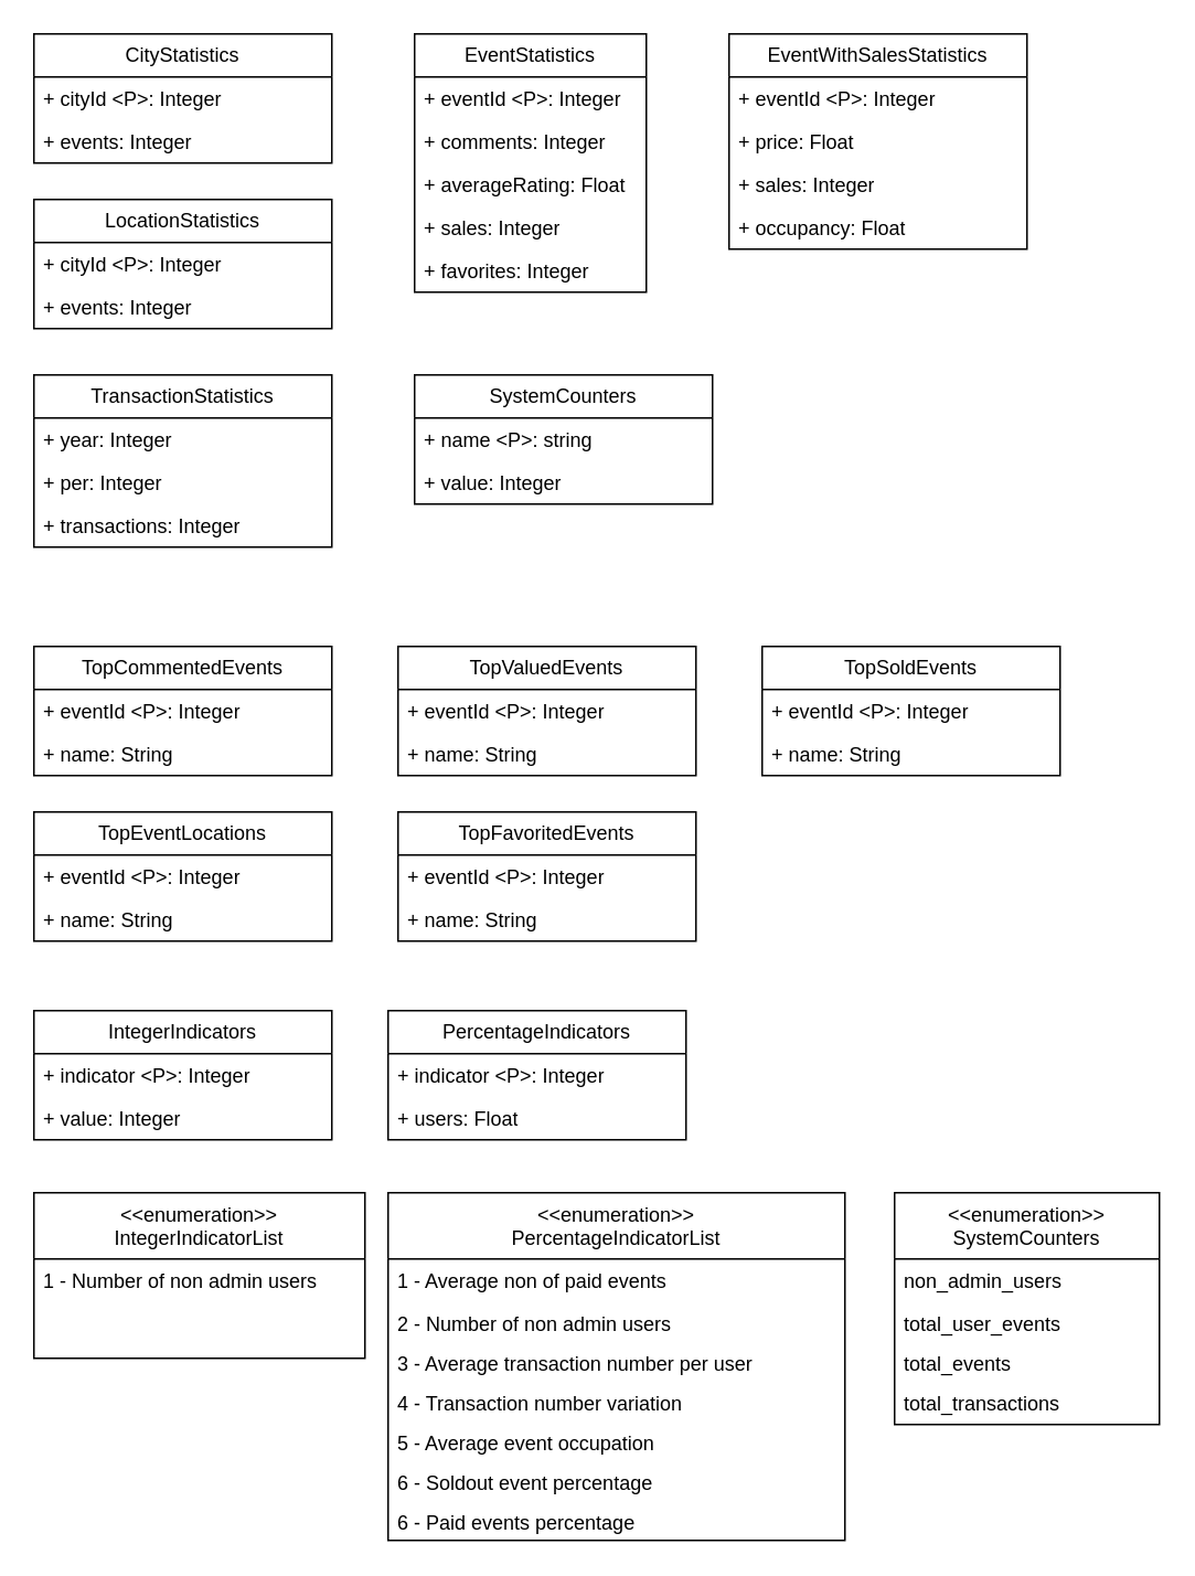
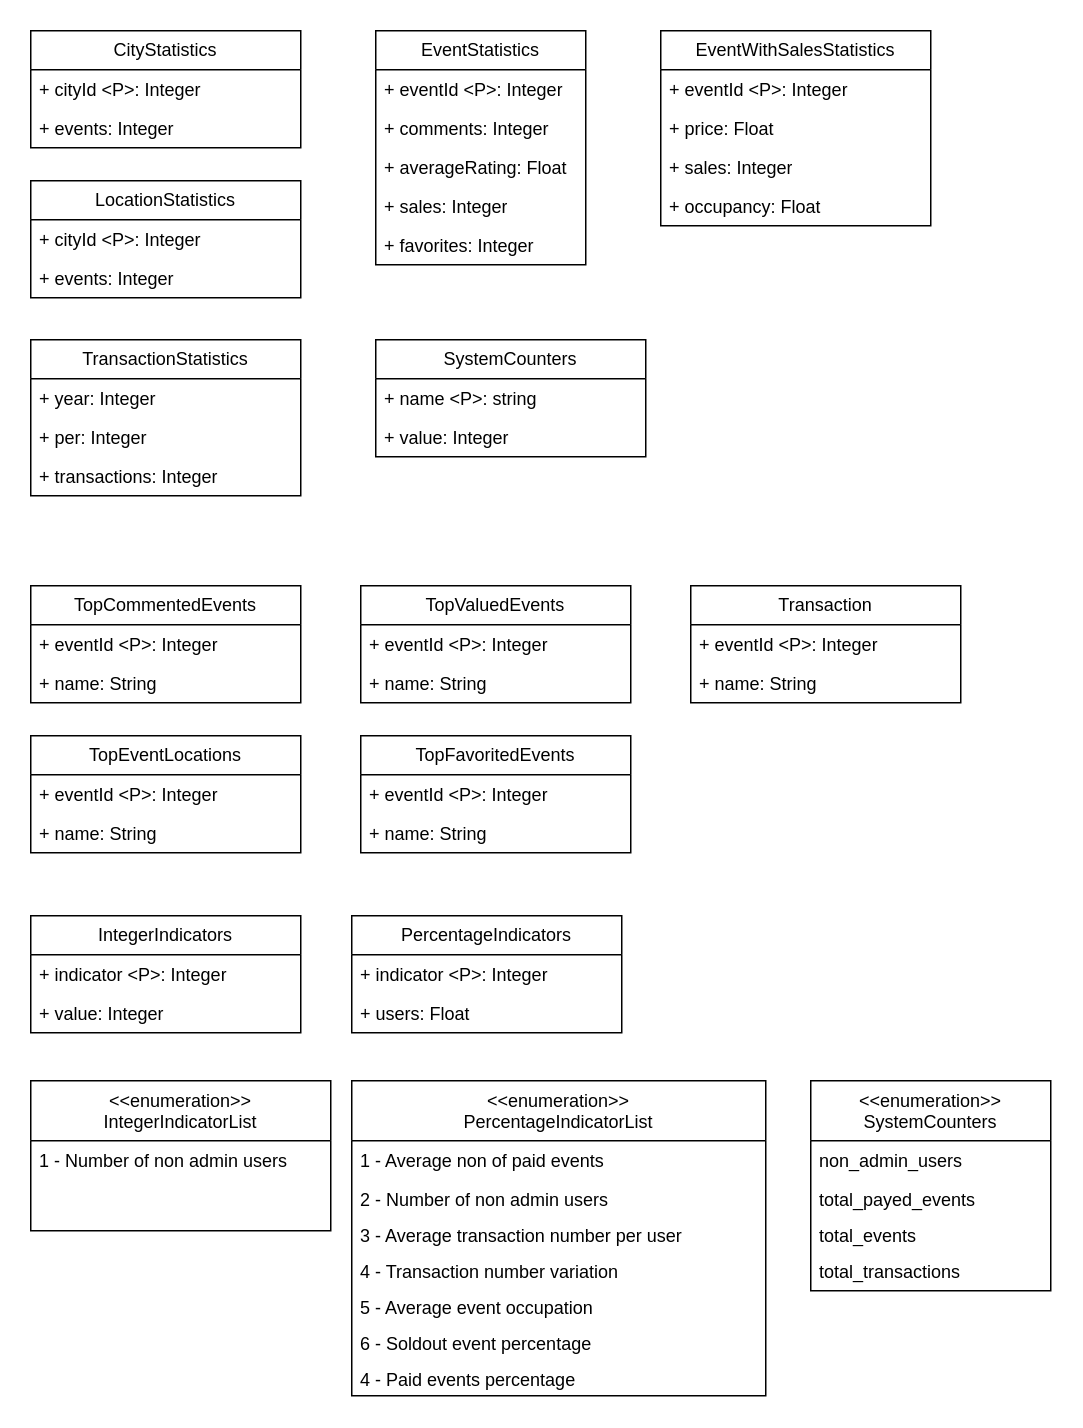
  <mxCell id="0" />
  <mxCell id="1" parent="0" />
  <mxCell id="2" value="EventStatistics" style="swimlane;fontStyle=0;childLayout=stackLayout;horizontal=1;startSize=26;fillColor=none;horizontalStack=0;resizeParent=1;resizeParentMax=0;resizeLast=0;collapsible=1;marginBottom=0;whiteSpace=wrap;html=1;" vertex="1" parent="1"><mxGeometry x="250" y="20" width="140" height="156" as="geometry" /></mxCell>
  <mxCell id="3" value="+ eventId &amp;lt;P&amp;gt;: Integer" style="text;strokeColor=none;fillColor=none;align=left;verticalAlign=top;spacingLeft=4;spacingRight=4;overflow=hidden;rotatable=0;points=[[0,0.5],[1,0.5]];portConstraint=eastwest;whiteSpace=wrap;html=1;" vertex="1" parent="2"><mxGeometry y="26" width="140" height="26" as="geometry" /></mxCell>
  <mxCell id="4" value="+ comments: Integer" style="text;strokeColor=none;fillColor=none;align=left;verticalAlign=top;spacingLeft=4;spacingRight=4;overflow=hidden;rotatable=0;points=[[0,0.5],[1,0.5]];portConstraint=eastwest;whiteSpace=wrap;html=1;" vertex="1" parent="2"><mxGeometry y="52" width="140" height="26" as="geometry" /></mxCell>
  <mxCell id="5" value="+ averageRating: Float" style="text;strokeColor=none;fillColor=none;align=left;verticalAlign=top;spacingLeft=4;spacingRight=4;overflow=hidden;rotatable=0;points=[[0,0.5],[1,0.5]];portConstraint=eastwest;whiteSpace=wrap;html=1;" vertex="1" parent="2"><mxGeometry y="78" width="140" height="26" as="geometry" /></mxCell>
  <mxCell id="6" value="+ sales: Integer" style="text;strokeColor=none;fillColor=none;align=left;verticalAlign=top;spacingLeft=4;spacingRight=4;overflow=hidden;rotatable=0;points=[[0,0.5],[1,0.5]];portConstraint=eastwest;whiteSpace=wrap;html=1;" vertex="1" parent="2"><mxGeometry y="104" width="140" height="26" as="geometry" /></mxCell>
  <mxCell id="7" value="+ favorites: Integer" style="text;strokeColor=none;fillColor=none;align=left;verticalAlign=top;spacingLeft=4;spacingRight=4;overflow=hidden;rotatable=0;points=[[0,0.5],[1,0.5]];portConstraint=eastwest;whiteSpace=wrap;html=1;" vertex="1" parent="2"><mxGeometry y="130" width="140" height="26" as="geometry" /></mxCell>
  <mxCell id="8" value="EventWithSalesStatistics" style="swimlane;fontStyle=0;childLayout=stackLayout;horizontal=1;startSize=26;fillColor=none;horizontalStack=0;resizeParent=1;resizeParentMax=0;resizeLast=0;collapsible=1;marginBottom=0;whiteSpace=wrap;html=1;" vertex="1" parent="1"><mxGeometry x="440" y="20" width="180" height="130" as="geometry" /></mxCell>
  <mxCell id="9" value="+ eventId &amp;lt;P&amp;gt;: Integer" style="text;strokeColor=none;fillColor=none;align=left;verticalAlign=top;spacingLeft=4;spacingRight=4;overflow=hidden;rotatable=0;points=[[0,0.5],[1,0.5]];portConstraint=eastwest;whiteSpace=wrap;html=1;" vertex="1" parent="8"><mxGeometry y="26" width="180" height="26" as="geometry" /></mxCell>
  <mxCell id="10" value="+ price: Float" style="text;strokeColor=none;fillColor=none;align=left;verticalAlign=top;spacingLeft=4;spacingRight=4;overflow=hidden;rotatable=0;points=[[0,0.5],[1,0.5]];portConstraint=eastwest;whiteSpace=wrap;html=1;" vertex="1" parent="8"><mxGeometry y="52" width="180" height="26" as="geometry" /></mxCell>
  <mxCell id="11" value="+ sales: Integer" style="text;strokeColor=none;fillColor=none;align=left;verticalAlign=top;spacingLeft=4;spacingRight=4;overflow=hidden;rotatable=0;points=[[0,0.5],[1,0.5]];portConstraint=eastwest;whiteSpace=wrap;html=1;" vertex="1" parent="8"><mxGeometry y="78" width="180" height="26" as="geometry" /></mxCell>
  <mxCell id="12" value="+ occupancy: Float" style="text;strokeColor=none;fillColor=none;align=left;verticalAlign=top;spacingLeft=4;spacingRight=4;overflow=hidden;rotatable=0;points=[[0,0.5],[1,0.5]];portConstraint=eastwest;whiteSpace=wrap;html=1;" vertex="1" parent="8"><mxGeometry y="104" width="180" height="26" as="geometry" /></mxCell>
  <mxCell id="13" value="CityStatistics" style="swimlane;fontStyle=0;childLayout=stackLayout;horizontal=1;startSize=26;fillColor=none;horizontalStack=0;resizeParent=1;resizeParentMax=0;resizeLast=0;collapsible=1;marginBottom=0;whiteSpace=wrap;html=1;" vertex="1" parent="1"><mxGeometry x="20" y="20" width="180" height="78" as="geometry" /></mxCell>
  <mxCell id="14" value="+ cityId &amp;lt;P&amp;gt;: Integer" style="text;strokeColor=none;fillColor=none;align=left;verticalAlign=top;spacingLeft=4;spacingRight=4;overflow=hidden;rotatable=0;points=[[0,0.5],[1,0.5]];portConstraint=eastwest;whiteSpace=wrap;html=1;" vertex="1" parent="13"><mxGeometry y="26" width="180" height="26" as="geometry" /></mxCell>
  <mxCell id="15" value="+ events: Integer" style="text;strokeColor=none;fillColor=none;align=left;verticalAlign=top;spacingLeft=4;spacingRight=4;overflow=hidden;rotatable=0;points=[[0,0.5],[1,0.5]];portConstraint=eastwest;whiteSpace=wrap;html=1;" vertex="1" parent="13"><mxGeometry y="52" width="180" height="26" as="geometry" /></mxCell>
  <mxCell id="16" value="LocationStatistics" style="swimlane;fontStyle=0;childLayout=stackLayout;horizontal=1;startSize=26;fillColor=none;horizontalStack=0;resizeParent=1;resizeParentMax=0;resizeLast=0;collapsible=1;marginBottom=0;whiteSpace=wrap;html=1;" vertex="1" parent="1"><mxGeometry x="20" y="120" width="180" height="78" as="geometry" /></mxCell>
  <mxCell id="17" value="+ cityId &amp;lt;P&amp;gt;: Integer" style="text;strokeColor=none;fillColor=none;align=left;verticalAlign=top;spacingLeft=4;spacingRight=4;overflow=hidden;rotatable=0;points=[[0,0.5],[1,0.5]];portConstraint=eastwest;whiteSpace=wrap;html=1;" vertex="1" parent="16"><mxGeometry y="26" width="180" height="26" as="geometry" /></mxCell>
  <mxCell id="18" value="+ events: Integer" style="text;strokeColor=none;fillColor=none;align=left;verticalAlign=top;spacingLeft=4;spacingRight=4;overflow=hidden;rotatable=0;points=[[0,0.5],[1,0.5]];portConstraint=eastwest;whiteSpace=wrap;html=1;" vertex="1" parent="16"><mxGeometry y="52" width="180" height="26" as="geometry" /></mxCell>
  <mxCell id="19" value="TransactionStatistics" style="swimlane;fontStyle=0;childLayout=stackLayout;horizontal=1;startSize=26;fillColor=none;horizontalStack=0;resizeParent=1;resizeParentMax=0;resizeLast=0;collapsible=1;marginBottom=0;whiteSpace=wrap;html=1;" vertex="1" parent="1"><mxGeometry x="20" y="226" width="180" height="104" as="geometry" /></mxCell>
  <mxCell id="20" value="+ year: Integer" style="text;strokeColor=none;fillColor=none;align=left;verticalAlign=top;spacingLeft=4;spacingRight=4;overflow=hidden;rotatable=0;points=[[0,0.5],[1,0.5]];portConstraint=eastwest;whiteSpace=wrap;html=1;" vertex="1" parent="19"><mxGeometry y="26" width="180" height="26" as="geometry" /></mxCell>
  <mxCell id="21" value="+ per: Integer" style="text;strokeColor=none;fillColor=none;align=left;verticalAlign=top;spacingLeft=4;spacingRight=4;overflow=hidden;rotatable=0;points=[[0,0.5],[1,0.5]];portConstraint=eastwest;whiteSpace=wrap;html=1;" vertex="1" parent="19"><mxGeometry y="52" width="180" height="26" as="geometry" /></mxCell>
  <mxCell id="22" value="+ transactions: Integer" style="text;strokeColor=none;fillColor=none;align=left;verticalAlign=top;spacingLeft=4;spacingRight=4;overflow=hidden;rotatable=0;points=[[0,0.5],[1,0.5]];portConstraint=eastwest;whiteSpace=wrap;html=1;" vertex="1" parent="19"><mxGeometry y="78" width="180" height="26" as="geometry" /></mxCell>
  <mxCell id="23" value="SystemCounters" style="swimlane;fontStyle=0;childLayout=stackLayout;horizontal=1;startSize=26;fillColor=none;horizontalStack=0;resizeParent=1;resizeParentMax=0;resizeLast=0;collapsible=1;marginBottom=0;whiteSpace=wrap;html=1;" vertex="1" parent="1"><mxGeometry x="250" y="226" width="180" height="78" as="geometry" /></mxCell>
  <mxCell id="24" value="+ name &amp;lt;P&amp;gt;: string" style="text;strokeColor=none;fillColor=none;align=left;verticalAlign=top;spacingLeft=4;spacingRight=4;overflow=hidden;rotatable=0;points=[[0,0.5],[1,0.5]];portConstraint=eastwest;whiteSpace=wrap;html=1;" vertex="1" parent="23"><mxGeometry y="26" width="180" height="26" as="geometry" /></mxCell>
  <mxCell id="25" value="+ value: Integer" style="text;strokeColor=none;fillColor=none;align=left;verticalAlign=top;spacingLeft=4;spacingRight=4;overflow=hidden;rotatable=0;points=[[0,0.5],[1,0.5]];portConstraint=eastwest;whiteSpace=wrap;html=1;" vertex="1" parent="23"><mxGeometry y="52" width="180" height="26" as="geometry" /></mxCell>
  <mxCell id="26" value="TopCommentedEvents" style="swimlane;fontStyle=0;childLayout=stackLayout;horizontal=1;startSize=26;fillColor=none;horizontalStack=0;resizeParent=1;resizeParentMax=0;resizeLast=0;collapsible=1;marginBottom=0;whiteSpace=wrap;html=1;" vertex="1" parent="1"><mxGeometry x="20" y="390" width="180" height="78" as="geometry" /></mxCell>
  <mxCell id="27" value="+ eventId  &amp;lt;P&amp;gt;: Integer" style="text;strokeColor=none;fillColor=none;align=left;verticalAlign=top;spacingLeft=4;spacingRight=4;overflow=hidden;rotatable=0;points=[[0,0.5],[1,0.5]];portConstraint=eastwest;whiteSpace=wrap;html=1;" vertex="1" parent="26"><mxGeometry y="26" width="180" height="26" as="geometry" /></mxCell>
  <mxCell id="28" value="+ name: String" style="text;strokeColor=none;fillColor=none;align=left;verticalAlign=top;spacingLeft=4;spacingRight=4;overflow=hidden;rotatable=0;points=[[0,0.5],[1,0.5]];portConstraint=eastwest;whiteSpace=wrap;html=1;" vertex="1" parent="26"><mxGeometry y="52" width="180" height="26" as="geometry" /></mxCell>
  <mxCell id="29" value="TopValuedEvents" style="swimlane;fontStyle=0;childLayout=stackLayout;horizontal=1;startSize=26;fillColor=none;horizontalStack=0;resizeParent=1;resizeParentMax=0;resizeLast=0;collapsible=1;marginBottom=0;whiteSpace=wrap;html=1;" vertex="1" parent="1"><mxGeometry x="240" y="390" width="180" height="78" as="geometry" /></mxCell>
  <mxCell id="30" value="+ eventId  &amp;lt;P&amp;gt;: Integer" style="text;strokeColor=none;fillColor=none;align=left;verticalAlign=top;spacingLeft=4;spacingRight=4;overflow=hidden;rotatable=0;points=[[0,0.5],[1,0.5]];portConstraint=eastwest;whiteSpace=wrap;html=1;" vertex="1" parent="29"><mxGeometry y="26" width="180" height="26" as="geometry" /></mxCell>
  <mxCell id="31" value="+ name: String" style="text;strokeColor=none;fillColor=none;align=left;verticalAlign=top;spacingLeft=4;spacingRight=4;overflow=hidden;rotatable=0;points=[[0,0.5],[1,0.5]];portConstraint=eastwest;whiteSpace=wrap;html=1;" vertex="1" parent="29"><mxGeometry y="52" width="180" height="26" as="geometry" /></mxCell>
- <mxCell id="32" value="TopSoldEvents" style="swimlane;fontStyle=0;childLayout=stackLayout;horizontal=1;startSize=26;fillColor=none;horizontalStack=0;resizeParent=1;resizeParentMax=0;resizeLast=0;collapsible=1;marginBottom=0;whiteSpace=wrap;html=1;" vertex="1" parent="1"><mxGeometry x="460" y="390" width="180" height="78" as="geometry" /></mxCell>
+ <mxCell id="32" value="Transaction" style="swimlane;fontStyle=0;childLayout=stackLayout;horizontal=1;startSize=26;fillColor=none;horizontalStack=0;resizeParent=1;resizeParentMax=0;resizeLast=0;collapsible=1;marginBottom=0;whiteSpace=wrap;html=1;" vertex="1" parent="1"><mxGeometry x="460" y="390" width="180" height="78" as="geometry" /></mxCell>
  <mxCell id="33" value="+ eventId  &amp;lt;P&amp;gt;: Integer" style="text;strokeColor=none;fillColor=none;align=left;verticalAlign=top;spacingLeft=4;spacingRight=4;overflow=hidden;rotatable=0;points=[[0,0.5],[1,0.5]];portConstraint=eastwest;whiteSpace=wrap;html=1;" vertex="1" parent="32"><mxGeometry y="26" width="180" height="26" as="geometry" /></mxCell>
  <mxCell id="34" value="+ name: String" style="text;strokeColor=none;fillColor=none;align=left;verticalAlign=top;spacingLeft=4;spacingRight=4;overflow=hidden;rotatable=0;points=[[0,0.5],[1,0.5]];portConstraint=eastwest;whiteSpace=wrap;html=1;" vertex="1" parent="32"><mxGeometry y="52" width="180" height="26" as="geometry" /></mxCell>
  <mxCell id="35" value="TopEventLocations" style="swimlane;fontStyle=0;childLayout=stackLayout;horizontal=1;startSize=26;fillColor=none;horizontalStack=0;resizeParent=1;resizeParentMax=0;resizeLast=0;collapsible=1;marginBottom=0;whiteSpace=wrap;html=1;" vertex="1" parent="1"><mxGeometry x="20" y="490" width="180" height="78" as="geometry" /></mxCell>
  <mxCell id="36" value="+ eventId  &amp;lt;P&amp;gt;: Integer" style="text;strokeColor=none;fillColor=none;align=left;verticalAlign=top;spacingLeft=4;spacingRight=4;overflow=hidden;rotatable=0;points=[[0,0.5],[1,0.5]];portConstraint=eastwest;whiteSpace=wrap;html=1;" vertex="1" parent="35"><mxGeometry y="26" width="180" height="26" as="geometry" /></mxCell>
  <mxCell id="37" value="+ name: String" style="text;strokeColor=none;fillColor=none;align=left;verticalAlign=top;spacingLeft=4;spacingRight=4;overflow=hidden;rotatable=0;points=[[0,0.5],[1,0.5]];portConstraint=eastwest;whiteSpace=wrap;html=1;" vertex="1" parent="35"><mxGeometry y="52" width="180" height="26" as="geometry" /></mxCell>
  <mxCell id="38" value="TopFavoritedEvents" style="swimlane;fontStyle=0;childLayout=stackLayout;horizontal=1;startSize=26;fillColor=none;horizontalStack=0;resizeParent=1;resizeParentMax=0;resizeLast=0;collapsible=1;marginBottom=0;whiteSpace=wrap;html=1;" vertex="1" parent="1"><mxGeometry x="240" y="490" width="180" height="78" as="geometry" /></mxCell>
  <mxCell id="39" value="+ eventId  &amp;lt;P&amp;gt;: Integer" style="text;strokeColor=none;fillColor=none;align=left;verticalAlign=top;spacingLeft=4;spacingRight=4;overflow=hidden;rotatable=0;points=[[0,0.5],[1,0.5]];portConstraint=eastwest;whiteSpace=wrap;html=1;" vertex="1" parent="38"><mxGeometry y="26" width="180" height="26" as="geometry" /></mxCell>
  <mxCell id="40" value="+ name: String" style="text;strokeColor=none;fillColor=none;align=left;verticalAlign=top;spacingLeft=4;spacingRight=4;overflow=hidden;rotatable=0;points=[[0,0.5],[1,0.5]];portConstraint=eastwest;whiteSpace=wrap;html=1;" vertex="1" parent="38"><mxGeometry y="52" width="180" height="26" as="geometry" /></mxCell>
  <mxCell id="41" value="&lt;div&gt;IntegerIndicators&lt;/div&gt;" style="swimlane;fontStyle=0;childLayout=stackLayout;horizontal=1;startSize=26;fillColor=none;horizontalStack=0;resizeParent=1;resizeParentMax=0;resizeLast=0;collapsible=1;marginBottom=0;whiteSpace=wrap;html=1;" vertex="1" parent="1"><mxGeometry x="20" y="610" width="180" height="78" as="geometry" /></mxCell>
  <mxCell id="42" value="+ indicator &amp;lt;P&amp;gt;: Integer" style="text;strokeColor=none;fillColor=none;align=left;verticalAlign=top;spacingLeft=4;spacingRight=4;overflow=hidden;rotatable=0;points=[[0,0.5],[1,0.5]];portConstraint=eastwest;whiteSpace=wrap;html=1;" vertex="1" parent="41"><mxGeometry y="26" width="180" height="26" as="geometry" /></mxCell>
  <mxCell id="43" value="+ value: Integer" style="text;strokeColor=none;fillColor=none;align=left;verticalAlign=top;spacingLeft=4;spacingRight=4;overflow=hidden;rotatable=0;points=[[0,0.5],[1,0.5]];portConstraint=eastwest;whiteSpace=wrap;html=1;" vertex="1" parent="41"><mxGeometry y="52" width="180" height="26" as="geometry" /></mxCell>
  <mxCell id="44" value="&lt;div&gt;PercentageIndicators&lt;/div&gt;" style="swimlane;fontStyle=0;childLayout=stackLayout;horizontal=1;startSize=26;fillColor=none;horizontalStack=0;resizeParent=1;resizeParentMax=0;resizeLast=0;collapsible=1;marginBottom=0;whiteSpace=wrap;html=1;" vertex="1" parent="1"><mxGeometry x="234" y="610" width="180" height="78" as="geometry" /></mxCell>
  <mxCell id="45" value="+ indicator &amp;lt;P&amp;gt;: Integer" style="text;strokeColor=none;fillColor=none;align=left;verticalAlign=top;spacingLeft=4;spacingRight=4;overflow=hidden;rotatable=0;points=[[0,0.5],[1,0.5]];portConstraint=eastwest;whiteSpace=wrap;html=1;" vertex="1" parent="44"><mxGeometry y="26" width="180" height="26" as="geometry" /></mxCell>
  <mxCell id="46" value="+ users: Float" style="text;strokeColor=none;fillColor=none;align=left;verticalAlign=top;spacingLeft=4;spacingRight=4;overflow=hidden;rotatable=0;points=[[0,0.5],[1,0.5]];portConstraint=eastwest;whiteSpace=wrap;html=1;" vertex="1" parent="44"><mxGeometry y="52" width="180" height="26" as="geometry" /></mxCell>
  <mxCell id="47" value="&lt;&lt;enumeration&gt;&gt;&#10;IntegerIndicatorList&#10;" style="swimlane;fontStyle=0;align=center;verticalAlign=top;childLayout=stackLayout;horizontal=1;startSize=40;horizontalStack=0;resizeParent=1;resizeLast=0;collapsible=1;marginBottom=0;rounded=0;shadow=0;strokeWidth=1;" vertex="1" parent="1"><mxGeometry x="20" y="720" width="200" height="100" as="geometry"><mxRectangle x="348" y="-320" width="160" height="26" as="alternateBounds" /></mxGeometry></mxCell>
  <mxCell id="48" value="1 - Number of non admin users " style="text;align=left;verticalAlign=top;spacingLeft=4;spacingRight=4;overflow=hidden;rotatable=0;points=[[0,0.5],[1,0.5]];portConstraint=eastwest;rounded=0;shadow=0;html=0;" vertex="1" parent="47"><mxGeometry y="40" width="200" height="24" as="geometry" /></mxCell>
  <mxCell id="49" value="&lt;&lt;enumeration&gt;&gt;&#10;PercentageIndicatorList&#10;" style="swimlane;fontStyle=0;align=center;verticalAlign=top;childLayout=stackLayout;horizontal=1;startSize=40;horizontalStack=0;resizeParent=1;resizeLast=0;collapsible=1;marginBottom=0;rounded=0;shadow=0;strokeWidth=1;" vertex="1" parent="1"><mxGeometry x="234" y="720" width="276" height="210" as="geometry"><mxRectangle x="348" y="-320" width="160" height="26" as="alternateBounds" /></mxGeometry></mxCell>
  <mxCell id="50" value="1 - Average non of paid events" style="text;align=left;verticalAlign=top;spacingLeft=4;spacingRight=4;overflow=hidden;rotatable=0;points=[[0,0.5],[1,0.5]];portConstraint=eastwest;" vertex="1" parent="49"><mxGeometry y="40" width="276" height="26" as="geometry" /></mxCell>
  <mxCell id="51" value="2 - Number of non admin users " style="text;align=left;verticalAlign=top;spacingLeft=4;spacingRight=4;overflow=hidden;rotatable=0;points=[[0,0.5],[1,0.5]];portConstraint=eastwest;rounded=0;shadow=0;html=0;" vertex="1" parent="49"><mxGeometry y="66" width="276" height="24" as="geometry" /></mxCell>
  <mxCell id="52" value="3 - Average transaction number per user " style="text;align=left;verticalAlign=top;spacingLeft=4;spacingRight=4;overflow=hidden;rotatable=0;points=[[0,0.5],[1,0.5]];portConstraint=eastwest;rounded=0;shadow=0;html=0;" vertex="1" parent="49"><mxGeometry y="90" width="276" height="24" as="geometry" /></mxCell>
  <mxCell id="53" value="4 - Transaction number variation " style="text;align=left;verticalAlign=top;spacingLeft=4;spacingRight=4;overflow=hidden;rotatable=0;points=[[0,0.5],[1,0.5]];portConstraint=eastwest;rounded=0;shadow=0;html=0;" vertex="1" parent="49"><mxGeometry y="114" width="276" height="24" as="geometry" /></mxCell>
  <mxCell id="54" value="5 - Average event occupation " style="text;align=left;verticalAlign=top;spacingLeft=4;spacingRight=4;overflow=hidden;rotatable=0;points=[[0,0.5],[1,0.5]];portConstraint=eastwest;rounded=0;shadow=0;html=0;" vertex="1" parent="49"><mxGeometry y="138" width="276" height="24" as="geometry" /></mxCell>
  <mxCell id="55" value="6 - Soldout event percentage" style="text;align=left;verticalAlign=top;spacingLeft=4;spacingRight=4;overflow=hidden;rotatable=0;points=[[0,0.5],[1,0.5]];portConstraint=eastwest;rounded=0;shadow=0;html=0;" vertex="1" parent="49"><mxGeometry y="162" width="276" height="24" as="geometry" /></mxCell>
- <mxCell id="56" value="6 - Paid events percentage" style="text;align=left;verticalAlign=top;spacingLeft=4;spacingRight=4;overflow=hidden;rotatable=0;points=[[0,0.5],[1,0.5]];portConstraint=eastwest;rounded=0;shadow=0;html=0;" vertex="1" parent="49"><mxGeometry y="186" width="276" height="24" as="geometry" /></mxCell>
+ <mxCell id="56" value="4 - Paid events percentage" style="text;align=left;verticalAlign=top;spacingLeft=4;spacingRight=4;overflow=hidden;rotatable=0;points=[[0,0.5],[1,0.5]];portConstraint=eastwest;rounded=0;shadow=0;html=0;" vertex="1" parent="49"><mxGeometry y="186" width="276" height="24" as="geometry" /></mxCell>
  <mxCell id="57" value="&lt;&lt;enumeration&gt;&gt;&#10;SystemCounters&#10;" style="swimlane;fontStyle=0;align=center;verticalAlign=top;childLayout=stackLayout;horizontal=1;startSize=40;horizontalStack=0;resizeParent=1;resizeLast=0;collapsible=1;marginBottom=0;rounded=0;shadow=0;strokeWidth=1;" vertex="1" parent="1"><mxGeometry x="540" y="720" width="160" height="140" as="geometry"><mxRectangle x="348" y="-320" width="160" height="26" as="alternateBounds" /></mxGeometry></mxCell>
  <mxCell id="58" value="non_admin_users" style="text;align=left;verticalAlign=top;spacingLeft=4;spacingRight=4;overflow=hidden;rotatable=0;points=[[0,0.5],[1,0.5]];portConstraint=eastwest;" vertex="1" parent="57"><mxGeometry y="40" width="160" height="26" as="geometry" /></mxCell>
- <mxCell id="59" value="total_user_events" style="text;align=left;verticalAlign=top;spacingLeft=4;spacingRight=4;overflow=hidden;rotatable=0;points=[[0,0.5],[1,0.5]];portConstraint=eastwest;rounded=0;shadow=0;html=0;" vertex="1" parent="57"><mxGeometry y="66" width="160" height="24" as="geometry" /></mxCell>
+ <mxCell id="59" value="total_payed_events" style="text;align=left;verticalAlign=top;spacingLeft=4;spacingRight=4;overflow=hidden;rotatable=0;points=[[0,0.5],[1,0.5]];portConstraint=eastwest;rounded=0;shadow=0;html=0;" vertex="1" parent="57"><mxGeometry y="66" width="160" height="24" as="geometry" /></mxCell>
  <mxCell id="60" value="total_events" style="text;align=left;verticalAlign=top;spacingLeft=4;spacingRight=4;overflow=hidden;rotatable=0;points=[[0,0.5],[1,0.5]];portConstraint=eastwest;rounded=0;shadow=0;html=0;" vertex="1" parent="57"><mxGeometry y="90" width="160" height="24" as="geometry" /></mxCell>
  <mxCell id="61" value="total_transactions" style="text;align=left;verticalAlign=top;spacingLeft=4;spacingRight=4;overflow=hidden;rotatable=0;points=[[0,0.5],[1,0.5]];portConstraint=eastwest;rounded=0;shadow=0;html=0;" vertex="1" parent="57"><mxGeometry y="114" width="160" height="24" as="geometry" /></mxCell>
